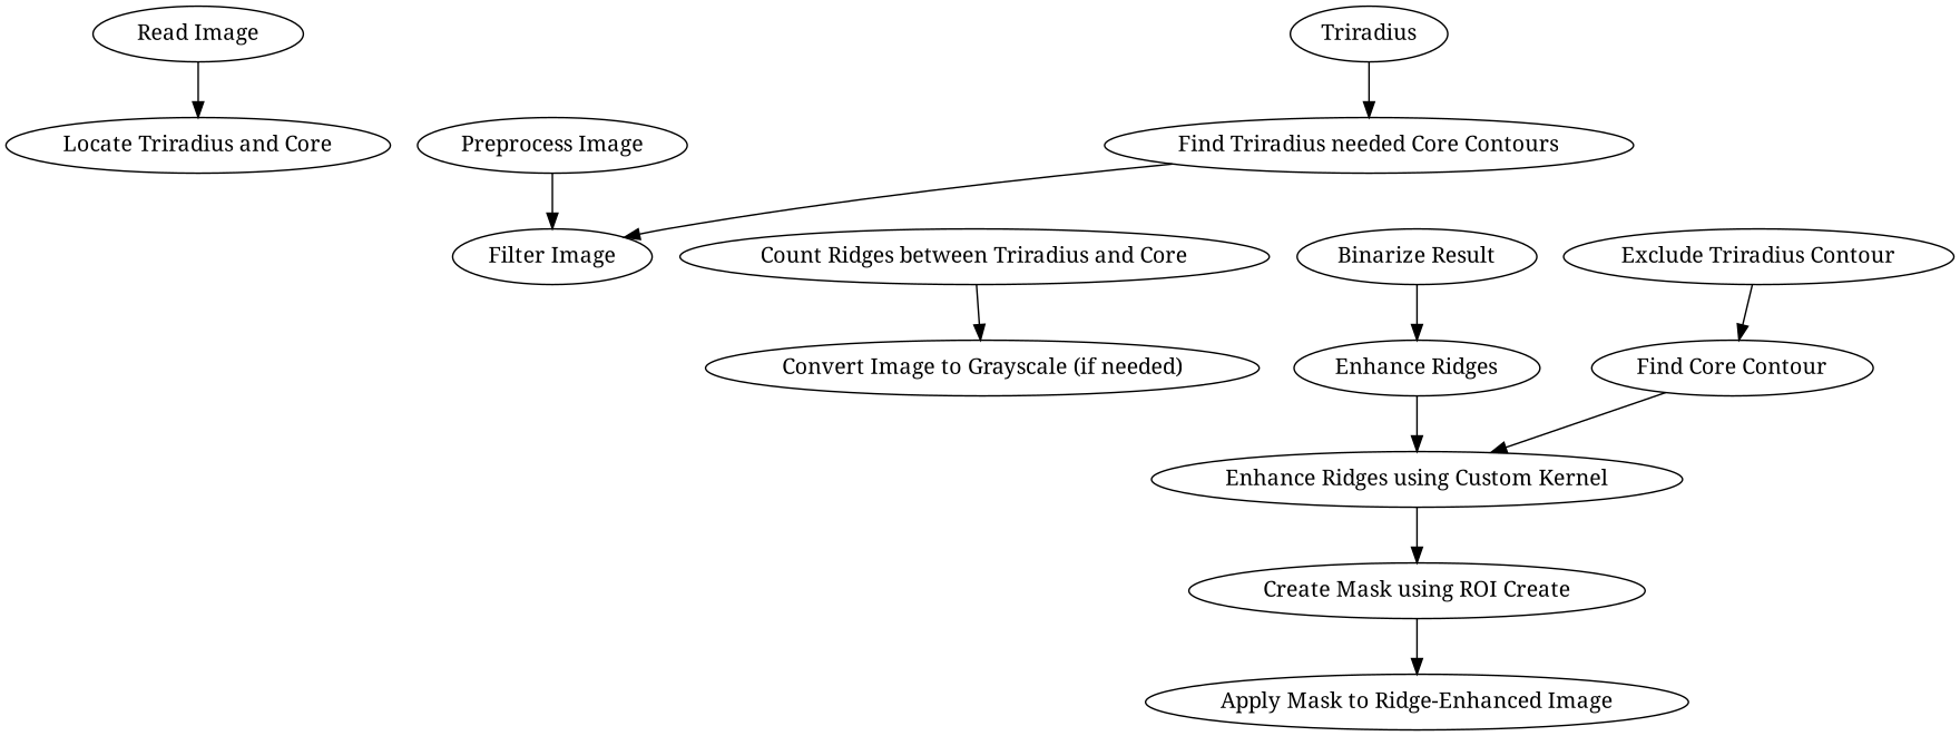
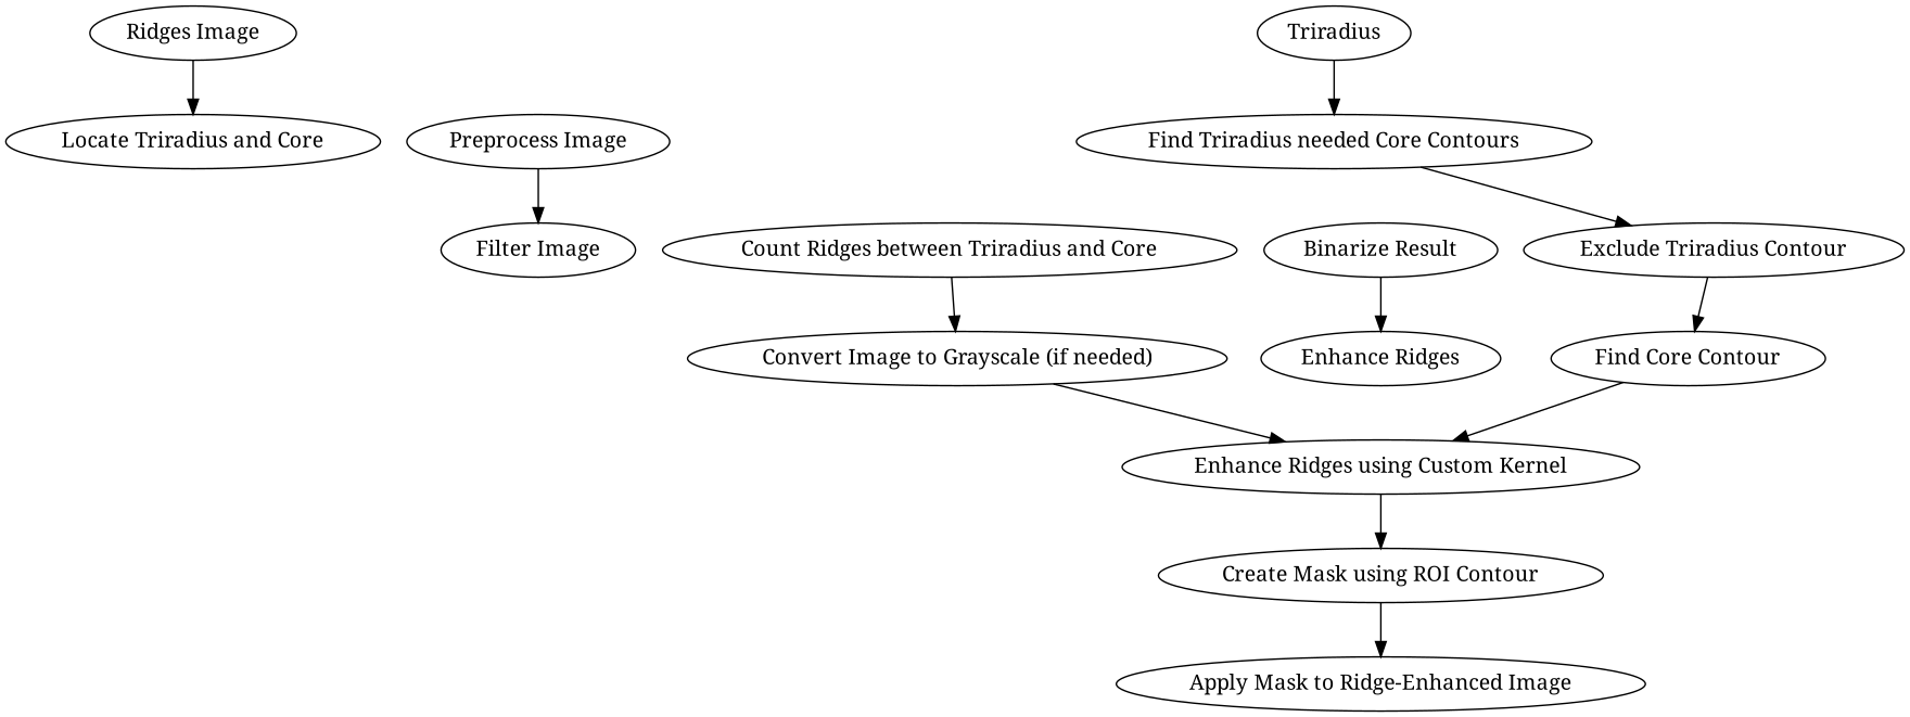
  digraph {
    fontname="Noto Serif"
    node [fontname="Noto Serif"]
    edge [fontname="Noto Serif"]
-   n1 [label="Read Image"]
+   n1 [label="Ridges Image"]
    n2 [label="Locate Triradius and Core"]
    n3 [label="Preprocess Image"]
    n4 [label="Filter Image"]
    n5 [label=Triradius]
    n6 [label="Find Triradius needed Core Contours"]
    n7 [label="Exclude Triradius Contour"]
    n8 [label="Find Core Contour"]
    n9 [label="Enhance Ridges using Custom Kernel"]
    n10 [label="Count Ridges between Triradius and Core"]
    n11 [label="Convert Image to Grayscale (if needed)"]
-   n12 [label="Create Mask using ROI Create"]
+   n12 [label="Create Mask using ROI Contour"]
    n13 [label="Apply Mask to Ridge-Enhanced Image"]
    n14 [label="Binarize Result"]
    n15 [label="Enhance Ridges"]
    n1 -> n2
    n3 -> n4
    n5 -> n6
-   n6 -> n4
+   n6 -> n7
    n7 -> n8
    n8 -> n9
    n9 -> n12
    n10 -> n11
-   n15 -> n9
+   n11 -> n9
    n12 -> n13
    n14 -> n15
  }
